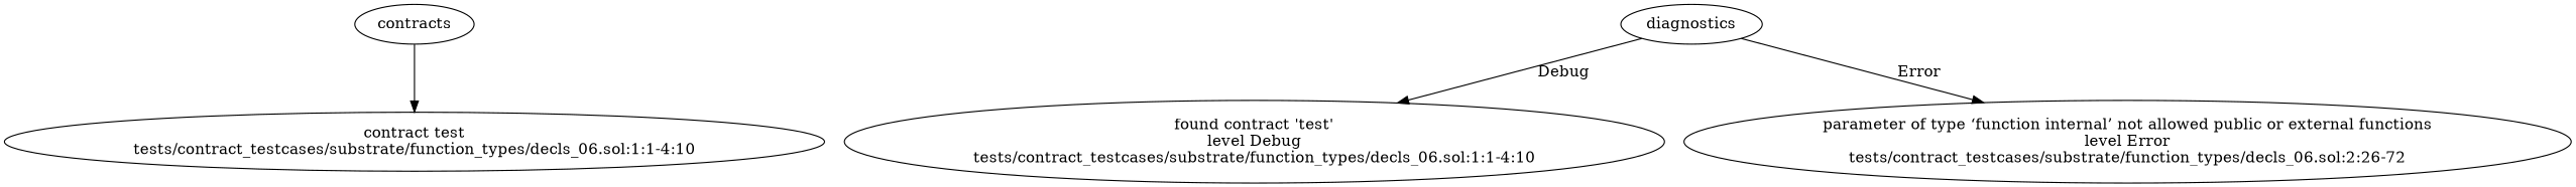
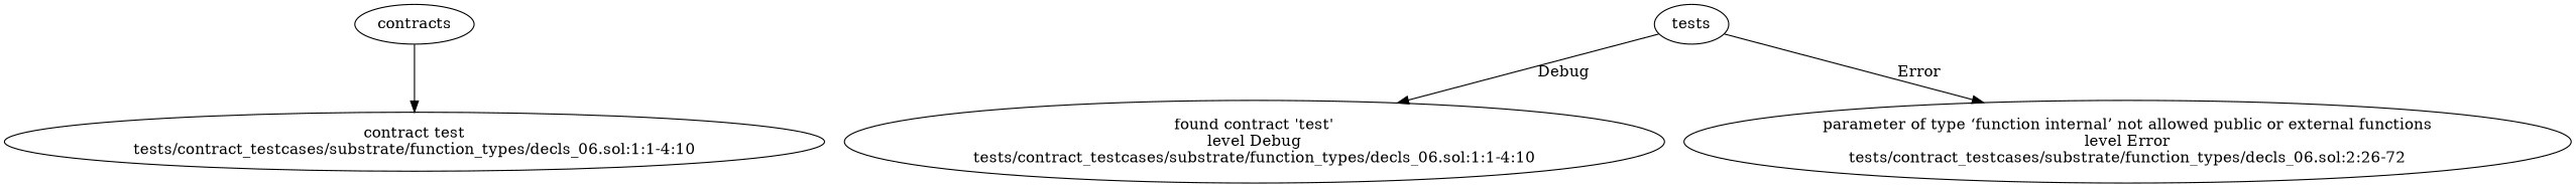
  strict digraph {
    n1 [label="contract test\ntests/contract_testcases/substrate/function_types/decls_06.sol:1:1-4:10"]
    n2 [label="found contract 'test'\nlevel Debug\ntests/contract_testcases/substrate/function_types/decls_06.sol:1:1-4:10"]
    n3 [label="parameter of type ‘function internal’ not allowed public or external functions\nlevel Error\ntests/contract_testcases/substrate/function_types/decls_06.sol:2:26-72"]
    contracts
-   diagnostics
+   diagnostics [label=tests]
    contracts -> n1
    diagnostics -> n2 [label=Debug]
    diagnostics -> n3 [label=Error]
  }
